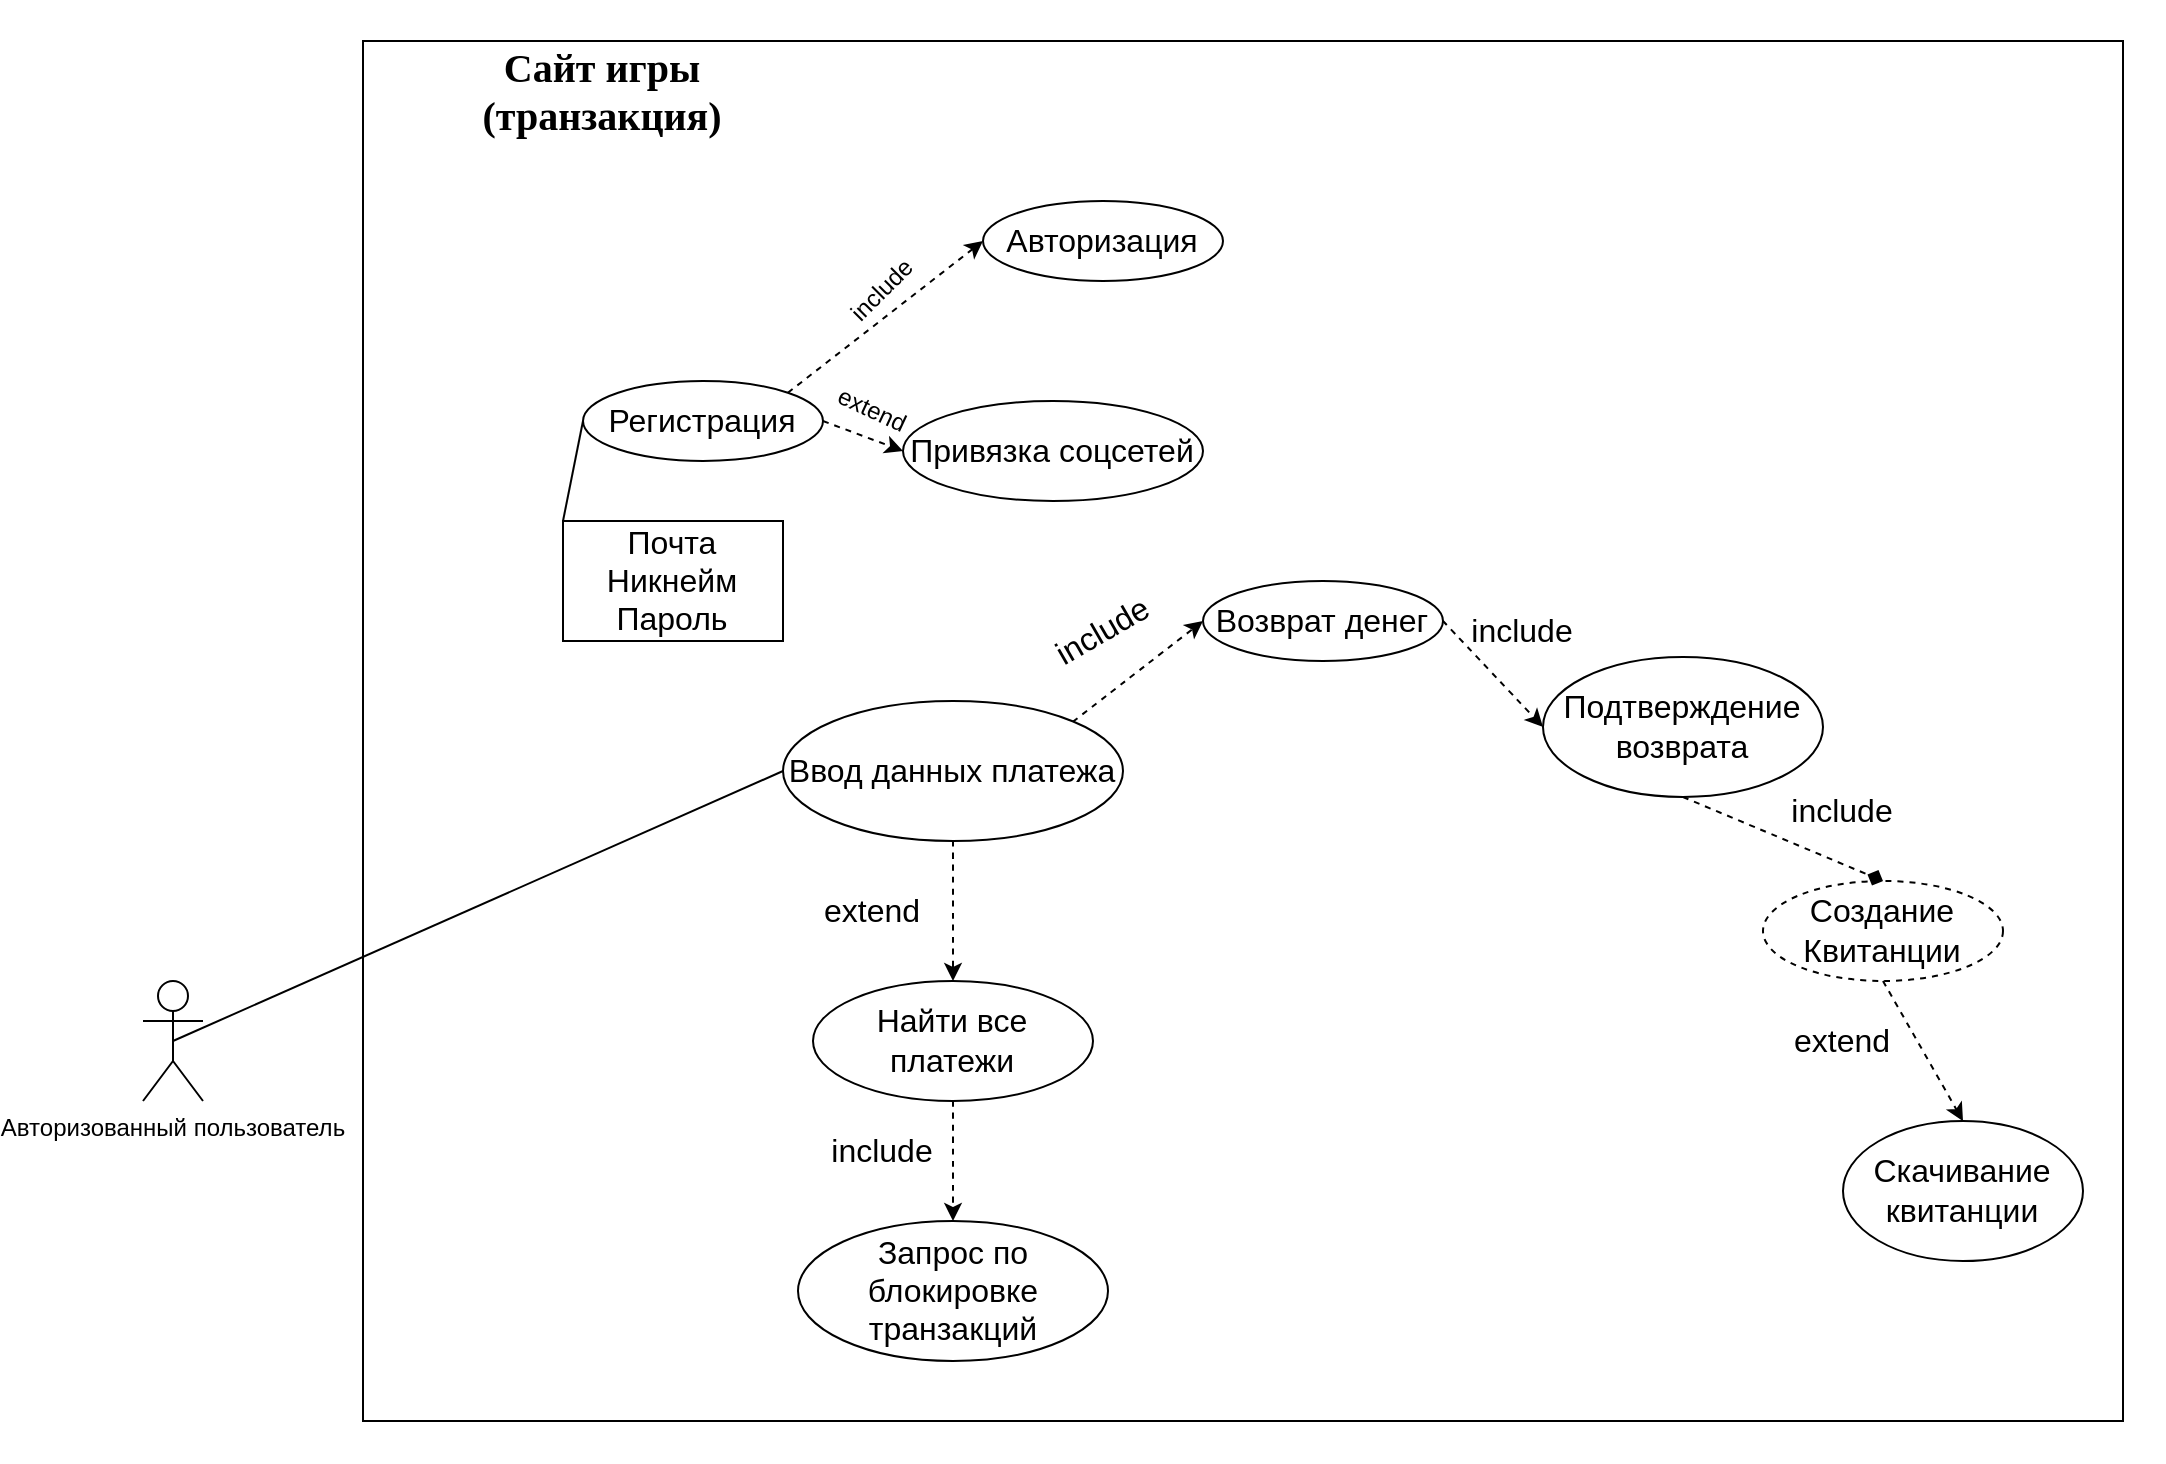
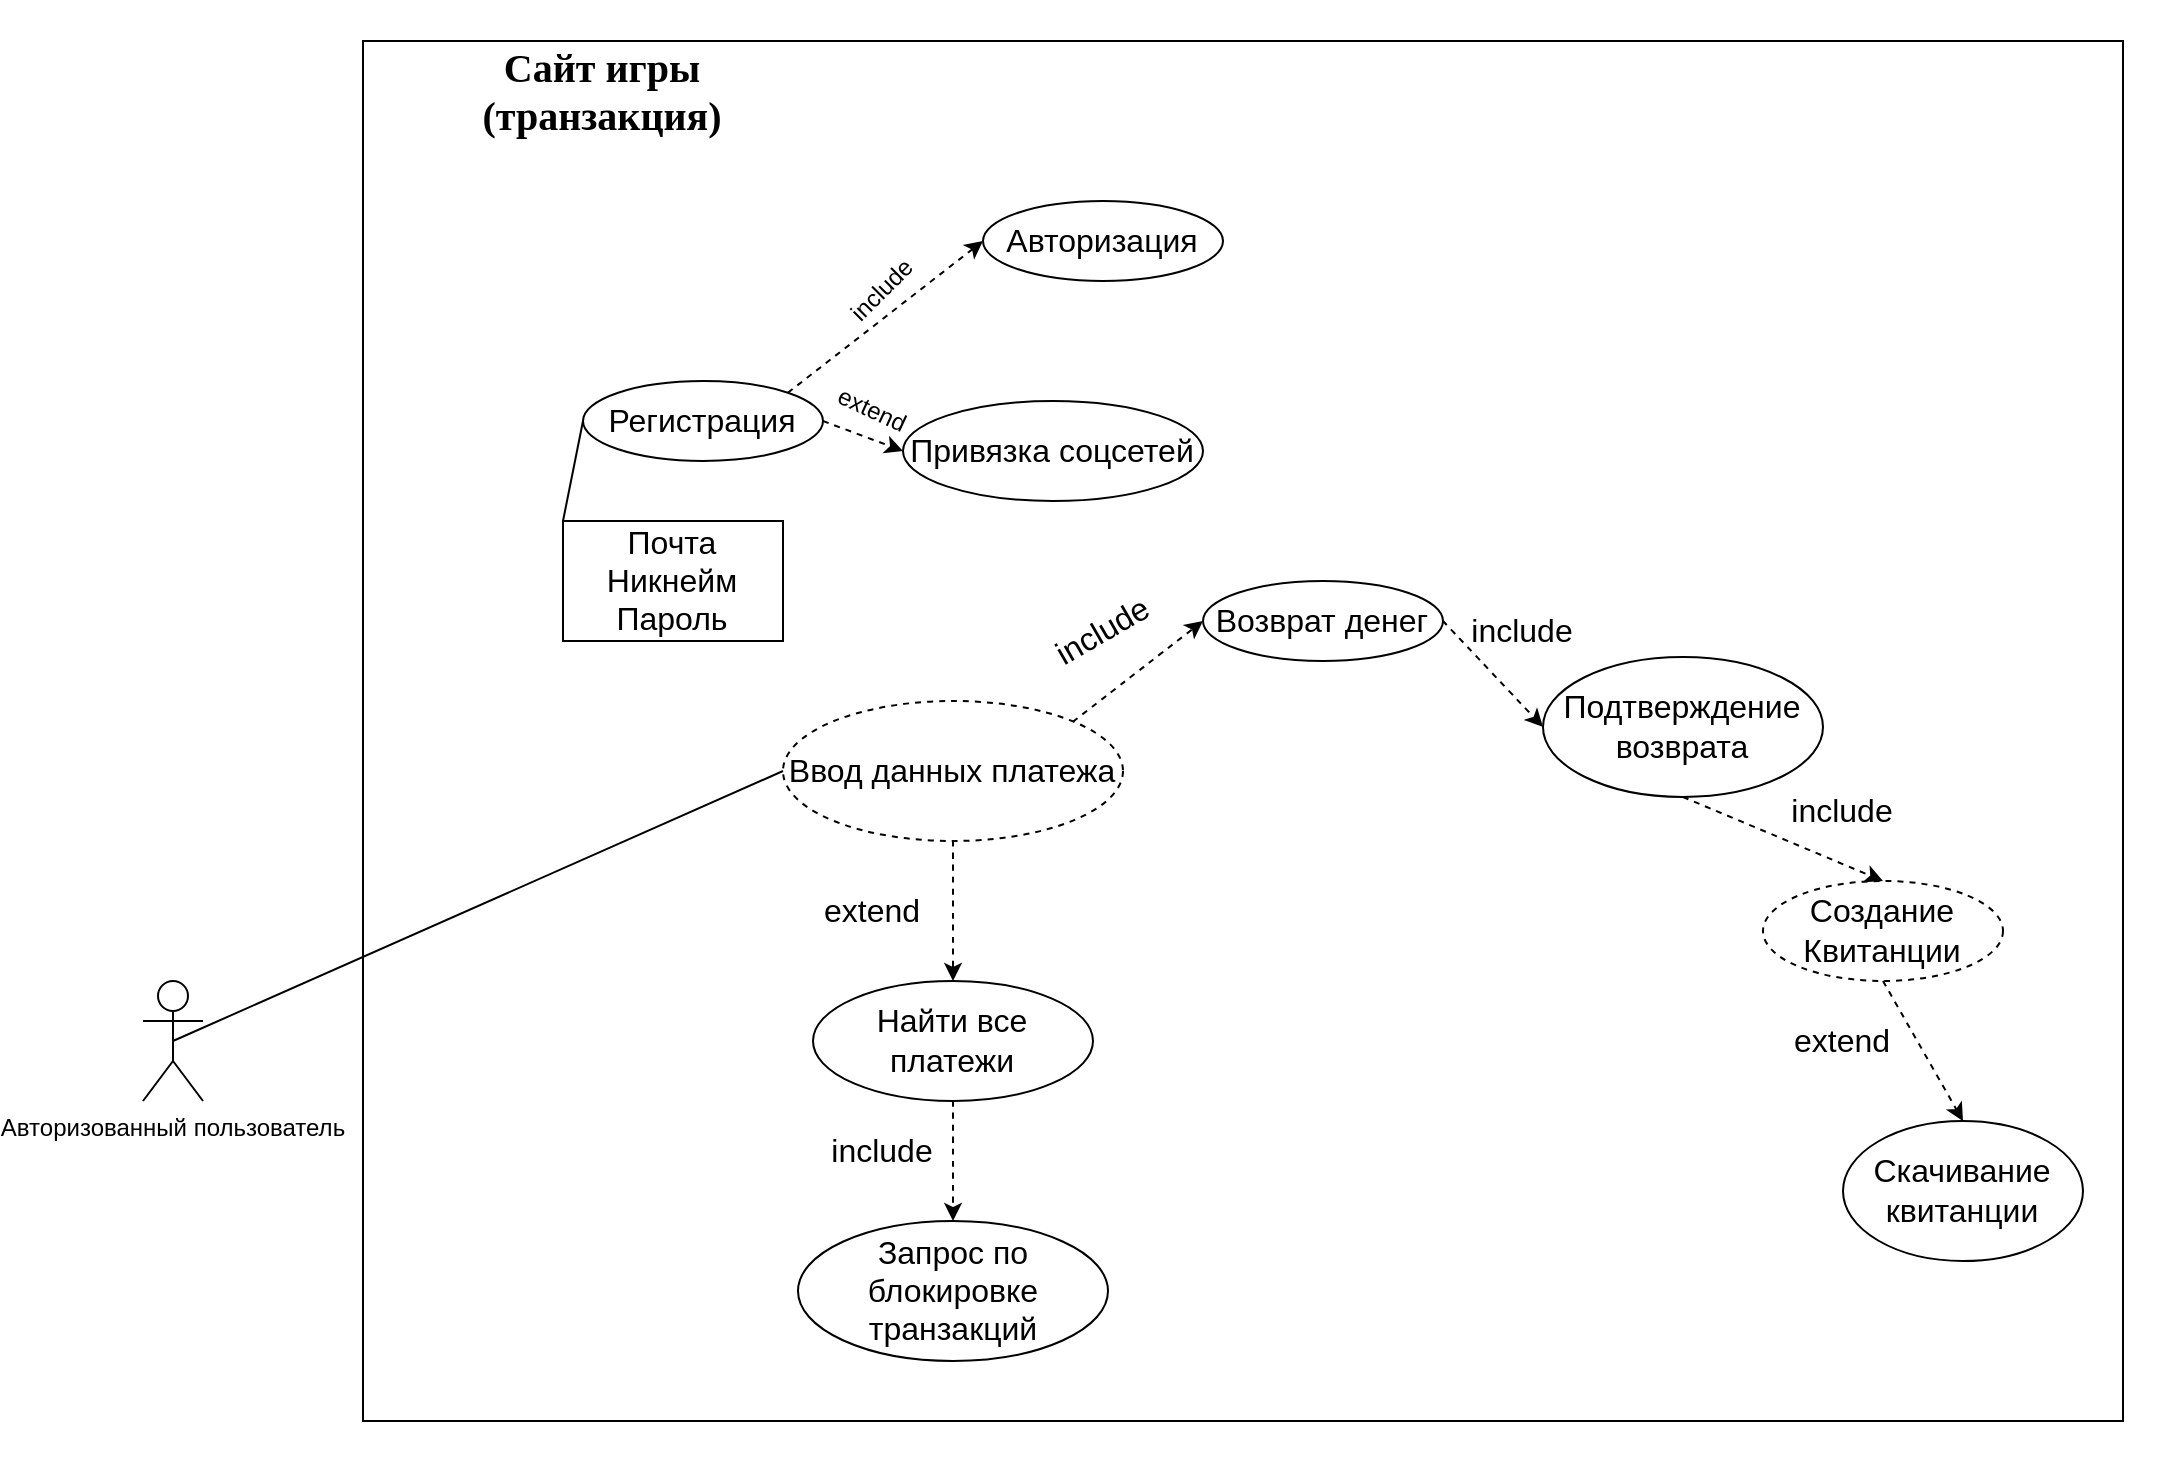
  <mxCell id="0" />
  <mxCell id="1" parent="0" />
  <mxCell id="2" value="" style="rounded=0;whiteSpace=wrap;html=1;" parent="1" vertex="1"><mxGeometry x="130" y="20" width="880" height="690" as="geometry" /></mxCell>
  <mxCell id="3" value="Сайт игры (транзакция)" style="text;html=1;strokeColor=none;fillColor=none;align=center;verticalAlign=middle;whiteSpace=wrap;rounded=0;hachureGap=4;fontFamily=Times New Roman;fontSize=20;fontStyle=1;" parent="1" vertex="1"><mxGeometry x="140" y="20" width="220" height="50" as="geometry" /></mxCell>
  <mxCell id="4" value="Регистрация" style="ellipse;whiteSpace=wrap;html=1;fontSize=16;" parent="1" vertex="1"><mxGeometry x="240" y="190" width="120" height="40" as="geometry" /></mxCell>
  <mxCell id="5" value="Почта&lt;br&gt;Никнейм&lt;br&gt;Пароль" style="rounded=0;whiteSpace=wrap;html=1;fontSize=16;" parent="1" vertex="1"><mxGeometry x="230" y="260" width="110" height="60" as="geometry" /></mxCell>
  <mxCell id="6" value="Авторизованный пользователь" style="shape=umlActor;verticalLabelPosition=bottom;verticalAlign=top;html=1;outlineConnect=0;rounded=0;" parent="1" vertex="1"><mxGeometry x="20" y="490" width="30" height="60" as="geometry" /></mxCell>
  <mxCell id="7" value="" style="endArrow=none;html=1;rounded=0;fontSize=12;curved=1;exitX=0;exitY=0;exitDx=0;exitDy=0;entryX=0;entryY=0.5;entryDx=0;entryDy=0;" parent="1" source="5" target="4" edge="1"><mxGeometry width="50" height="50" relative="1" as="geometry"><mxPoint x="195" y="280" as="sourcePoint" /><mxPoint x="230" y="210" as="targetPoint" /></mxGeometry></mxCell>
  <mxCell id="8" value="Авторизация" style="ellipse;whiteSpace=wrap;html=1;fontSize=16;" parent="1" vertex="1"><mxGeometry x="440" y="100" width="120" height="40" as="geometry" /></mxCell>
- <mxCell id="9" value="Ввод данных платежа" style="ellipse;whiteSpace=wrap;html=1;fontSize=16;" parent="1" vertex="1"><mxGeometry x="340" y="350" width="170" height="70" as="geometry" /></mxCell>
+ <mxCell id="9" value="Ввод данных платежа" style="ellipse;whiteSpace=wrap;html=1;fontSize=16;dashed=1;" parent="1" vertex="1"><mxGeometry x="340" y="350" width="170" height="70" as="geometry" /></mxCell>
  <mxCell id="10" value="" style="endArrow=none;html=1;rounded=0;fontSize=12;curved=1;exitX=0.5;exitY=0.5;exitDx=0;exitDy=0;exitPerimeter=0;entryX=0;entryY=0.5;entryDx=0;entryDy=0;" parent="1" source="6" target="9" edge="1"><mxGeometry width="50" height="50" relative="1" as="geometry"><mxPoint x="460" y="400" as="sourcePoint" /><mxPoint x="510" y="350" as="targetPoint" /></mxGeometry></mxCell>
  <mxCell id="11" value="Привязка соцсетей" style="ellipse;whiteSpace=wrap;html=1;fontSize=16;" parent="1" vertex="1"><mxGeometry x="400" y="200" width="150" height="50" as="geometry" /></mxCell>
  <mxCell id="12" value="" style="endArrow=classic;html=1;rounded=0;dashed=1;fontSize=12;curved=1;exitX=0.5;exitY=1;exitDx=0;exitDy=0;entryX=0.5;entryY=0;entryDx=0;entryDy=0;" parent="1" source="9" target="13" edge="1"><mxGeometry width="50" height="50" relative="1" as="geometry"><mxPoint x="460" y="390" as="sourcePoint" /><mxPoint x="510" y="340" as="targetPoint" /></mxGeometry></mxCell>
  <mxCell id="13" value="Найти все платежи" style="ellipse;whiteSpace=wrap;html=1;fontSize=16;" parent="1" vertex="1"><mxGeometry x="355" y="490" width="140" height="60" as="geometry" /></mxCell>
  <mxCell id="14" value="extend" style="text;html=1;strokeColor=none;fillColor=none;align=center;verticalAlign=middle;whiteSpace=wrap;rounded=0;fontSize=16;rotation=0;" parent="1" vertex="1"><mxGeometry x="355" y="440" width="60" height="30" as="geometry" /></mxCell>
  <mxCell id="15" value="Запрос по блокировке транзакций" style="ellipse;whiteSpace=wrap;html=1;fontSize=16;" parent="1" vertex="1"><mxGeometry x="347.5" y="610" width="155" height="70" as="geometry" /></mxCell>
  <mxCell id="16" value="" style="endArrow=classic;html=1;rounded=0;dashed=1;fontSize=12;curved=1;exitX=0.5;exitY=1;exitDx=0;exitDy=0;entryX=0.5;entryY=0;entryDx=0;entryDy=0;" parent="1" source="13" target="15" edge="1"><mxGeometry width="50" height="50" relative="1" as="geometry"><mxPoint x="435" y="430" as="sourcePoint" /><mxPoint x="435" y="500" as="targetPoint" /></mxGeometry></mxCell>
  <mxCell id="17" value="include" style="text;html=1;strokeColor=none;fillColor=none;align=center;verticalAlign=middle;whiteSpace=wrap;rounded=0;fontSize=16;rotation=0;" parent="1" vertex="1"><mxGeometry x="360" y="560" width="60" height="30" as="geometry" /></mxCell>
  <mxCell id="18" value="Возврат денег" style="ellipse;whiteSpace=wrap;html=1;fontSize=16;" parent="1" vertex="1"><mxGeometry x="550" y="290" width="120" height="40" as="geometry" /></mxCell>
  <mxCell id="19" value="" style="endArrow=classic;html=1;rounded=0;dashed=1;fontSize=12;curved=1;exitX=1;exitY=0;exitDx=0;exitDy=0;entryX=0;entryY=0.5;entryDx=0;entryDy=0;" parent="1" source="9" target="18" edge="1"><mxGeometry width="50" height="50" relative="1" as="geometry"><mxPoint x="460" y="380" as="sourcePoint" /><mxPoint x="510" y="330" as="targetPoint" /></mxGeometry></mxCell>
  <mxCell id="20" value="include" style="text;html=1;strokeColor=none;fillColor=none;align=center;verticalAlign=middle;whiteSpace=wrap;rounded=0;fontSize=16;rotation=-30;" parent="1" vertex="1"><mxGeometry x="470" y="300" width="60" height="30" as="geometry" /></mxCell>
  <mxCell id="21" value="Подтверждение&lt;br&gt;возврата" style="ellipse;whiteSpace=wrap;html=1;fontSize=16;" parent="1" vertex="1"><mxGeometry x="720" y="328" width="140" height="70" as="geometry" /></mxCell>
  <mxCell id="22" value="" style="endArrow=classic;html=1;rounded=0;dashed=1;fontSize=12;curved=1;exitX=1;exitY=0.5;exitDx=0;exitDy=0;entryX=0;entryY=0.5;entryDx=0;entryDy=0;" parent="1" source="18" target="21" edge="1"><mxGeometry width="50" height="50" relative="1" as="geometry"><mxPoint x="460" y="360" as="sourcePoint" /><mxPoint x="510" y="310" as="targetPoint" /></mxGeometry></mxCell>
  <mxCell id="23" value="include" style="text;html=1;strokeColor=none;fillColor=none;align=center;verticalAlign=middle;whiteSpace=wrap;rounded=0;fontSize=16;rotation=0;" parent="1" vertex="1"><mxGeometry x="680" y="300" width="60" height="30" as="geometry" /></mxCell>
  <mxCell id="24" value="Создание&lt;br&gt;Квитанции" style="ellipse;whiteSpace=wrap;html=1;fontSize=16;dashed=1;" parent="1" vertex="1"><mxGeometry x="830" y="440" width="120" height="50" as="geometry" /></mxCell>
- <mxCell id="25" value="" style="endArrow=diamond;html=1;rounded=0;dashed=1;fontSize=12;curved=1;exitX=0.5;exitY=1;exitDx=0;exitDy=0;entryX=0.5;entryY=0;entryDx=0;entryDy=0;" parent="1" source="21" target="24" edge="1"><mxGeometry width="50" height="50" relative="1" as="geometry"><mxPoint x="460" y="350" as="sourcePoint" /><mxPoint x="510" y="300" as="targetPoint" /></mxGeometry></mxCell>
+ <mxCell id="25" value="" style="endArrow=classic;html=1;rounded=0;dashed=1;fontSize=12;curved=1;exitX=0.5;exitY=1;exitDx=0;exitDy=0;entryX=0.5;entryY=0;entryDx=0;entryDy=0;" parent="1" source="21" target="24" edge="1"><mxGeometry width="50" height="50" relative="1" as="geometry"><mxPoint x="460" y="350" as="sourcePoint" /><mxPoint x="510" y="300" as="targetPoint" /></mxGeometry></mxCell>
  <mxCell id="26" value="include" style="text;html=1;strokeColor=none;fillColor=none;align=center;verticalAlign=middle;whiteSpace=wrap;rounded=0;fontSize=16;rotation=0;" parent="1" vertex="1"><mxGeometry x="840" y="390" width="60" height="30" as="geometry" /></mxCell>
  <mxCell id="27" value="Скачивание&lt;br&gt;квитанции" style="ellipse;whiteSpace=wrap;html=1;fontSize=16;" parent="1" vertex="1"><mxGeometry x="870" y="560" width="120" height="70" as="geometry" /></mxCell>
  <mxCell id="28" value="" style="endArrow=classic;html=1;rounded=0;dashed=1;fontSize=12;curved=1;exitX=0.5;exitY=1;exitDx=0;exitDy=0;entryX=0.5;entryY=0;entryDx=0;entryDy=0;" parent="1" source="24" target="27" edge="1"><mxGeometry width="50" height="50" relative="1" as="geometry"><mxPoint x="820" y="355" as="sourcePoint" /><mxPoint x="820" y="400" as="targetPoint" /></mxGeometry></mxCell>
  <mxCell id="29" value="extend" style="text;html=1;strokeColor=none;fillColor=none;align=center;verticalAlign=middle;whiteSpace=wrap;rounded=0;fontSize=16;rotation=0;" parent="1" vertex="1"><mxGeometry x="840" y="505" width="60" height="30" as="geometry" /></mxCell>
  <mxCell id="30" value="" style="endArrow=classic;html=1;rounded=0;exitX=1;exitY=0.5;exitDx=0;exitDy=0;entryX=0;entryY=0.5;entryDx=0;entryDy=0;dashed=1;" parent="1" source="4" target="11" edge="1"><mxGeometry width="50" height="50" relative="1" as="geometry"><mxPoint x="280" y="270" as="sourcePoint" /><mxPoint x="330" y="220" as="targetPoint" /></mxGeometry></mxCell>
  <mxCell id="31" value="extend" style="text;html=1;strokeColor=none;fillColor=none;align=center;verticalAlign=middle;whiteSpace=wrap;rounded=0;rotation=25;" parent="1" vertex="1"><mxGeometry x="355" y="190" width="60" height="30" as="geometry" /></mxCell>
  <mxCell id="32" value="" style="endArrow=classic;html=1;rounded=0;dashed=1;exitX=1;exitY=0;exitDx=0;exitDy=0;entryX=0;entryY=0.5;entryDx=0;entryDy=0;" parent="1" source="4" target="8" edge="1"><mxGeometry width="50" height="50" relative="1" as="geometry"><mxPoint x="290" y="300" as="sourcePoint" /><mxPoint x="340" y="250" as="targetPoint" /></mxGeometry></mxCell>
  <mxCell id="33" value="include" style="text;html=1;strokeColor=none;fillColor=none;align=center;verticalAlign=middle;whiteSpace=wrap;rounded=0;rotation=-45;" parent="1" vertex="1"><mxGeometry x="360" y="130" width="60" height="30" as="geometry" /></mxCell>
